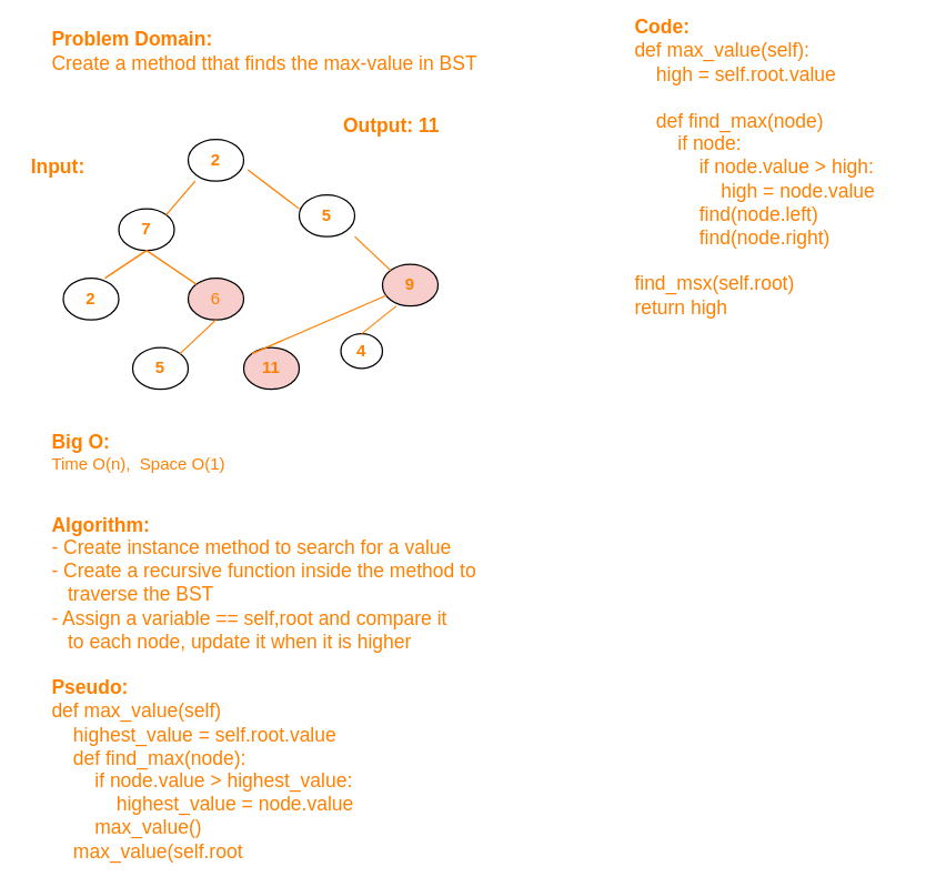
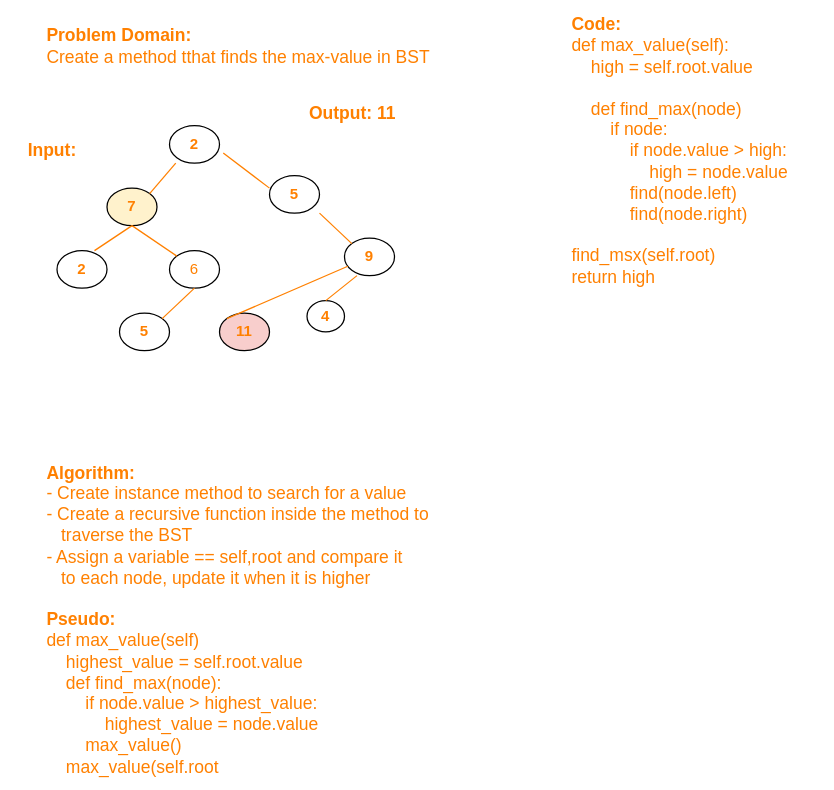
  <mxCell id="0" />
  <mxCell id="1" parent="0" />
  <mxCell id="2" value="&lt;font style=&quot;font-size: 14px&quot; color=&quot;#ff8000&quot;&gt;&lt;b&gt;Problem Domain:&lt;/b&gt;&lt;br&gt;Create a method tthat finds the max-value in BST&lt;br&gt;&lt;br&gt;&lt;/font&gt;" style="text;html=1;align=left;verticalAlign=middle;resizable=0;points=[];autosize=1;" vertex="1" parent="1"><mxGeometry x="35" y="20" width="320" height="50" as="geometry" /></mxCell>
  <mxCell id="3" value="&lt;b&gt;&lt;font color=&quot;#ff8000&quot; style=&quot;font-size: 14px&quot;&gt;Input:&lt;/font&gt;&lt;/b&gt;" style="text;html=1;align=left;verticalAlign=middle;resizable=0;points=[];autosize=1;" vertex="1" parent="1"><mxGeometry x="20" y="110" width="50" height="20" as="geometry" /></mxCell>
  <mxCell id="4" value="&lt;b&gt;&lt;font color=&quot;#ff8000&quot; style=&quot;font-size: 14px&quot;&gt;Output: 11&lt;/font&gt;&lt;/b&gt;" style="text;html=1;align=left;verticalAlign=middle;resizable=0;points=[];autosize=1;" vertex="1" parent="1"><mxGeometry x="245" y="80" width="80" height="20" as="geometry" /></mxCell>
  <mxCell id="5" value="&lt;font color=&quot;#ff8000&quot;&gt;&lt;b&gt;2&lt;/b&gt;&lt;/font&gt;" style="ellipse;whiteSpace=wrap;html=1;" vertex="1" parent="1"><mxGeometry x="135" y="100" width="40" height="30" as="geometry" /></mxCell>
- <mxCell id="6" value="&lt;font color=&quot;#ff8000&quot;&gt;&lt;b&gt;7&lt;/b&gt;&lt;/font&gt;" style="ellipse;whiteSpace=wrap;html=1;" vertex="1" parent="1"><mxGeometry x="85" y="150" width="40" height="30" as="geometry" /></mxCell>
+ <mxCell id="6" value="&lt;font color=&quot;#ff8000&quot;&gt;&lt;b&gt;7&lt;/b&gt;&lt;/font&gt;" style="ellipse;whiteSpace=wrap;html=1;fillColor=#fff2cc;" vertex="1" parent="1"><mxGeometry x="85" y="150" width="40" height="30" as="geometry" /></mxCell>
  <mxCell id="7" value="&lt;font color=&quot;#ff8000&quot;&gt;&lt;b&gt;2&lt;/b&gt;&lt;/font&gt;" style="ellipse;whiteSpace=wrap;html=1;" vertex="1" parent="1"><mxGeometry x="45" y="200" width="40" height="30" as="geometry" /></mxCell>
- <mxCell id="8" value="&lt;font color=&quot;#ff8000&quot;&gt;6&lt;/font&gt;" style="ellipse;whiteSpace=wrap;html=1;fillColor=#f8cecc;" vertex="1" parent="1"><mxGeometry x="135" y="200" width="40" height="30" as="geometry" /></mxCell>
+ <mxCell id="8" value="&lt;font color=&quot;#ff8000&quot;&gt;6&lt;/font&gt;" style="ellipse;whiteSpace=wrap;html=1;" vertex="1" parent="1"><mxGeometry x="135" y="200" width="40" height="30" as="geometry" /></mxCell>
  <mxCell id="9" value="&lt;font color=&quot;#ff8000&quot;&gt;&lt;b&gt;5&lt;/b&gt;&lt;/font&gt;" style="ellipse;whiteSpace=wrap;html=1;" vertex="1" parent="1"><mxGeometry x="95" y="250" width="40" height="30" as="geometry" /></mxCell>
  <mxCell id="10" value="&lt;font color=&quot;#ff8000&quot;&gt;&lt;b&gt;11&lt;/b&gt;&lt;/font&gt;" style="ellipse;whiteSpace=wrap;html=1;fillColor=#f8cecc;" vertex="1" parent="1"><mxGeometry x="175" y="250" width="40" height="30" as="geometry" /></mxCell>
  <mxCell id="11" value="&lt;font color=&quot;#ff8000&quot;&gt;&lt;b&gt;5&lt;/b&gt;&lt;/font&gt;" style="ellipse;whiteSpace=wrap;html=1;" vertex="1" parent="1"><mxGeometry x="215" y="140" width="40" height="30" as="geometry" /></mxCell>
- <mxCell id="12" value="&lt;font color=&quot;#ff8000&quot;&gt;&lt;b&gt;9&lt;/b&gt;&lt;/font&gt;" style="ellipse;whiteSpace=wrap;html=1;fillColor=#f8cecc;" vertex="1" parent="1"><mxGeometry x="275" y="190" width="40" height="30" as="geometry" /></mxCell>
+ <mxCell id="12" value="&lt;font color=&quot;#ff8000&quot;&gt;&lt;b&gt;9&lt;/b&gt;&lt;/font&gt;" style="ellipse;whiteSpace=wrap;html=1;" vertex="1" parent="1"><mxGeometry x="275" y="190" width="40" height="30" as="geometry" /></mxCell>
  <mxCell id="13" value="&lt;font color=&quot;#ff8000&quot;&gt;&lt;b&gt;4&lt;/b&gt;&lt;/font&gt;" style="ellipse;whiteSpace=wrap;html=1;" vertex="1" parent="1"><mxGeometry x="245" y="240" width="30" height="25" as="geometry" /></mxCell>
  <mxCell id="14" value="" style="endArrow=none;html=1;exitX=1;exitY=0;exitDx=0;exitDy=0;strokeColor=#FF8000;" edge="1" parent="1" source="6"><mxGeometry width="50" height="50" relative="1" as="geometry"><mxPoint x="115" y="150" as="sourcePoint" /><mxPoint x="140" y="130" as="targetPoint" /></mxGeometry></mxCell>
  <mxCell id="15" value="" style="endArrow=none;html=1;entryX=0.5;entryY=1;entryDx=0;entryDy=0;strokeColor=#FF8000;" edge="1" parent="1" target="6"><mxGeometry width="50" height="50" relative="1" as="geometry"><mxPoint x="75" y="200" as="sourcePoint" /><mxPoint x="95" y="180" as="targetPoint" /></mxGeometry></mxCell>
  <mxCell id="16" value="" style="endArrow=none;html=1;entryX=0;entryY=0;entryDx=0;entryDy=0;strokeColor=#FF8000;" edge="1" parent="1" target="8"><mxGeometry width="50" height="50" relative="1" as="geometry"><mxPoint x="105" y="180" as="sourcePoint" /><mxPoint x="155" y="160" as="targetPoint" /></mxGeometry></mxCell>
  <mxCell id="17" value="" style="endArrow=none;html=1;exitX=1;exitY=0;exitDx=0;exitDy=0;strokeColor=#FF8000;" edge="1" parent="1" source="9"><mxGeometry width="50" height="50" relative="1" as="geometry"><mxPoint x="105" y="280" as="sourcePoint" /><mxPoint x="155" y="230" as="targetPoint" /></mxGeometry></mxCell>
  <mxCell id="18" value="" style="endArrow=none;html=1;exitX=0;exitY=0;exitDx=0;exitDy=0;strokeColor=#FF8000;" edge="1" parent="1" source="10" target="12"><mxGeometry width="50" height="50" relative="1" as="geometry"><mxPoint x="130" y="290" as="sourcePoint" /><mxPoint x="180" y="240" as="targetPoint" /></mxGeometry></mxCell>
  <mxCell id="19" value="" style="endArrow=none;html=1;exitX=1.075;exitY=0.733;exitDx=0;exitDy=0;exitPerimeter=0;strokeColor=#FF8000;" edge="1" parent="1" source="5"><mxGeometry width="50" height="50" relative="1" as="geometry"><mxPoint x="165" y="200" as="sourcePoint" /><mxPoint x="215" y="150" as="targetPoint" /></mxGeometry></mxCell>
  <mxCell id="20" value="" style="endArrow=none;html=1;exitX=0;exitY=0;exitDx=0;exitDy=0;strokeColor=#FF8000;" edge="1" parent="1" source="12"><mxGeometry width="50" height="50" relative="1" as="geometry"><mxPoint x="205" y="220" as="sourcePoint" /><mxPoint x="255" y="170" as="targetPoint" /></mxGeometry></mxCell>
  <mxCell id="21" value="" style="endArrow=none;html=1;exitX=0.5;exitY=0;exitDx=0;exitDy=0;strokeColor=#FF8000;" edge="1" parent="1" source="13"><mxGeometry width="50" height="50" relative="1" as="geometry"><mxPoint x="235" y="270" as="sourcePoint" /><mxPoint x="285" y="220" as="targetPoint" /></mxGeometry></mxCell>
- <mxCell id="22" value="&lt;b&gt;&lt;font style=&quot;font-size: 14px&quot; color=&quot;#ff8000&quot;&gt;Big O:&lt;br&gt;&lt;/font&gt;&lt;/b&gt;&lt;font color=&quot;#ff8000&quot;&gt;Time O(n),&amp;nbsp; Space O(1)&lt;/font&gt;" style="text;html=1;align=left;verticalAlign=middle;resizable=0;points=[];autosize=1;" vertex="1" parent="1"><mxGeometry x="35" y="310" width="140" height="30" as="geometry" /></mxCell>
  <mxCell id="23" value="&lt;font style=&quot;font-size: 14px&quot; color=&quot;#ff8000&quot;&gt;&lt;b&gt;Algorithm:&lt;/b&gt;&lt;br&gt;- Create instance method to search for a value&lt;br&gt;- Create a recursive function inside the method to&lt;br&gt;&amp;nbsp; &amp;nbsp;traverse the BST&lt;br&gt;- Assign a variable == self,root and compare it&amp;nbsp;&lt;br&gt;&amp;nbsp; &amp;nbsp;to each node, update it when it is higher&lt;br&gt;&lt;br&gt;&lt;b&gt;Pseudo:&lt;br&gt;&lt;/b&gt;def max_value(self)&lt;br&gt;&amp;nbsp; &amp;nbsp; highest_value = self.root.value&lt;br&gt;&amp;nbsp; &amp;nbsp; def find_max(node):&lt;br&gt;&amp;nbsp; &amp;nbsp; &amp;nbsp; &amp;nbsp; if node.value &amp;gt; highest_value:&lt;br&gt;&amp;nbsp; &amp;nbsp; &amp;nbsp; &amp;nbsp; &amp;nbsp; &amp;nbsp; highest_value = node.value&lt;br&gt;&amp;nbsp; &amp;nbsp; &amp;nbsp; &amp;nbsp; max_value()&lt;br&gt;&amp;nbsp; &amp;nbsp; max_value(self.root&lt;br&gt;&lt;/font&gt;" style="text;html=1;align=left;verticalAlign=middle;resizable=0;points=[];autosize=1;" vertex="1" parent="1"><mxGeometry x="35" y="380" width="320" height="230" as="geometry" /></mxCell>
  <mxCell id="24" value="&lt;b&gt;&lt;font style=&quot;font-size: 14px&quot; color=&quot;#ff8000&quot;&gt;Code:&lt;br&gt;&lt;/font&gt;&lt;/b&gt;&lt;font color=&quot;#ff8000&quot; style=&quot;font-size: 14px&quot;&gt;def max_value(self):&lt;br&gt;&amp;nbsp; &amp;nbsp; high = self.root.value&lt;br&gt;&lt;br&gt;&amp;nbsp; &amp;nbsp; def find_max(node)&lt;br&gt;&amp;nbsp; &amp;nbsp; &amp;nbsp; &amp;nbsp; if node:&lt;br&gt;&amp;nbsp; &amp;nbsp; &amp;nbsp; &amp;nbsp; &amp;nbsp; &amp;nbsp; if node.value &amp;gt; high:&lt;br&gt;&amp;nbsp; &amp;nbsp; &amp;nbsp; &amp;nbsp; &amp;nbsp; &amp;nbsp; &amp;nbsp; &amp;nbsp; high = node.value&lt;br&gt;&amp;nbsp; &amp;nbsp; &amp;nbsp; &amp;nbsp; &amp;nbsp; &amp;nbsp; find(node.left)&lt;br&gt;&amp;nbsp; &amp;nbsp; &amp;nbsp; &amp;nbsp; &amp;nbsp; &amp;nbsp; find(node.right)&lt;br&gt;&lt;br&gt;find_msx(self.root)&lt;br&gt;return high&lt;br&gt;&lt;/font&gt;" style="text;html=1;align=left;verticalAlign=middle;resizable=0;points=[];autosize=1;" vertex="1" parent="1"><mxGeometry x="455" y="20" width="190" height="200" as="geometry" /></mxCell>
